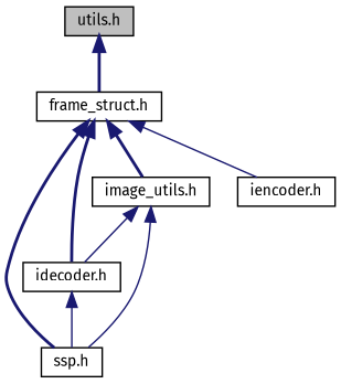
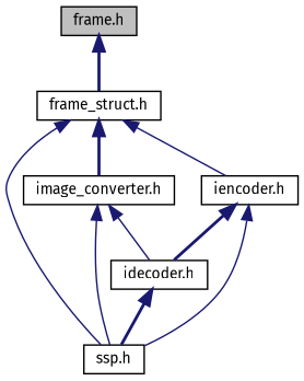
  digraph {
    fontname="Fira Sans"
    node [color=black fillcolor=white fontname="Fira Sans" fontsize=10 shape=record style=filled]
    edge [color=midnightblue dir=back fontname="Fira Sans" fontsize=10 labelfontname=Helvetica labelfontsize=10 style=solid]
-   n1 [fillcolor=grey75 fontcolor=black height=0.2 label="utils.h" width=0.4]
+   n1 [fillcolor=grey75 fontcolor=black height=0.2 label="frame.h" width=0.4]
    n2 [height=0.2 label="frame_struct.h" width=0.4]
    n3 [height=0.2 label="idecoder.h" width=0.4]
    n4 [height=0.2 label="ssp.h" width=0.4]
-   n5 [height=0.2 label="image_utils.h" width=0.4]
+   n5 [height=0.2 label="image_converter.h" width=0.4]
    n6 [height=0.2 label="iencoder.h" width=0.4]
    n1 -> n2 [style=bold]
-   n2 -> n3 [style=bold]
-   n2 -> n4 [style=bold]
+   n6 -> n3 [style=bold]
+   n2 -> n4
    n2 -> n5 [style=bold]
    n2 -> n6
-   n3 -> n4
+   n3 -> n4 [style=bold]
    n5 -> n3
    n5 -> n4
+   n6 -> n4
  }
